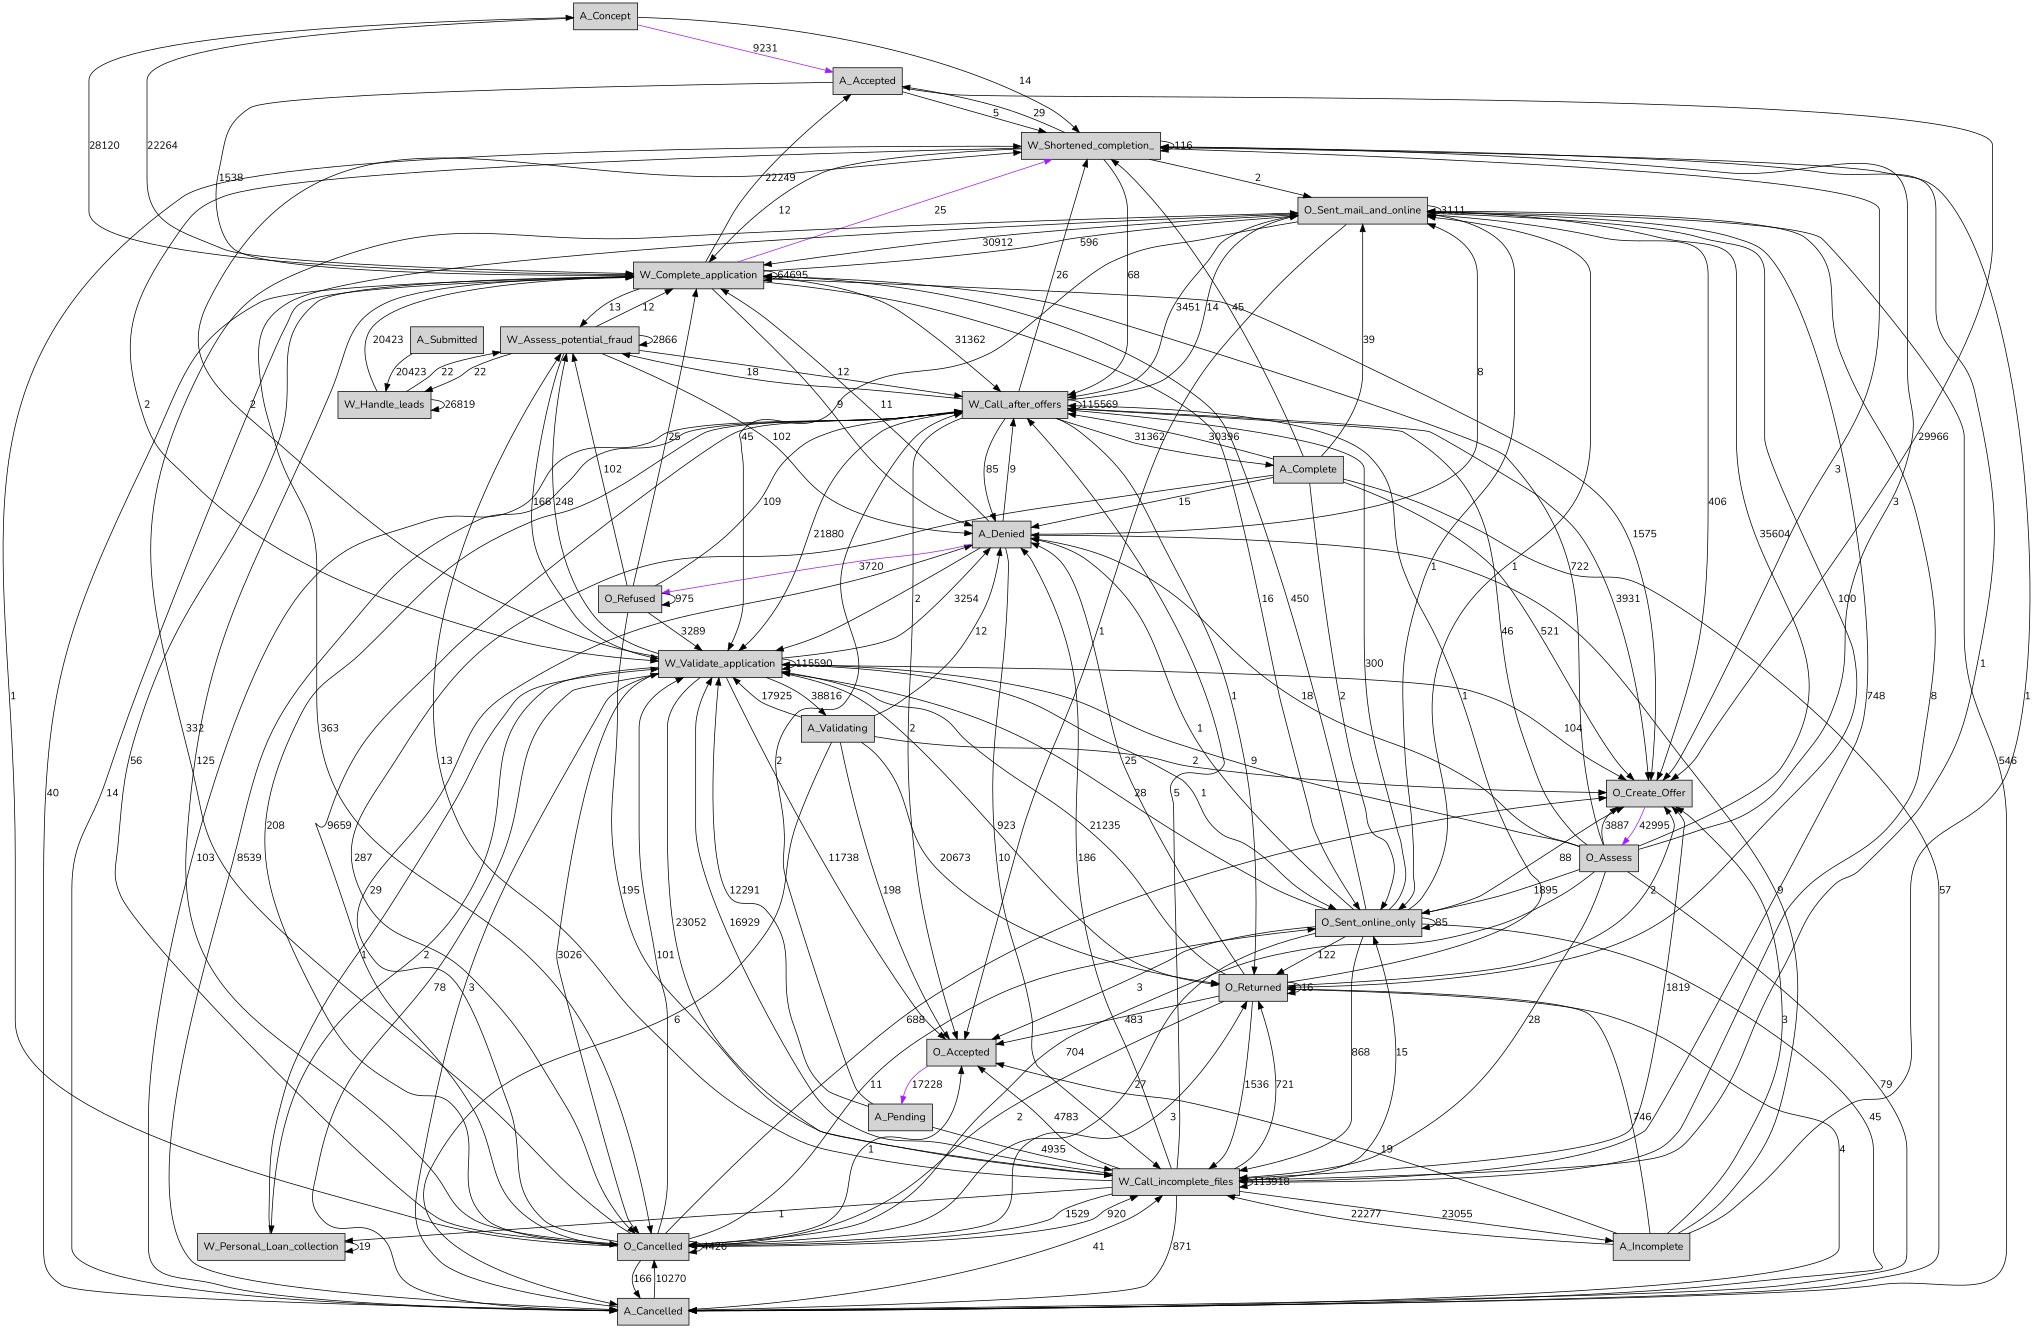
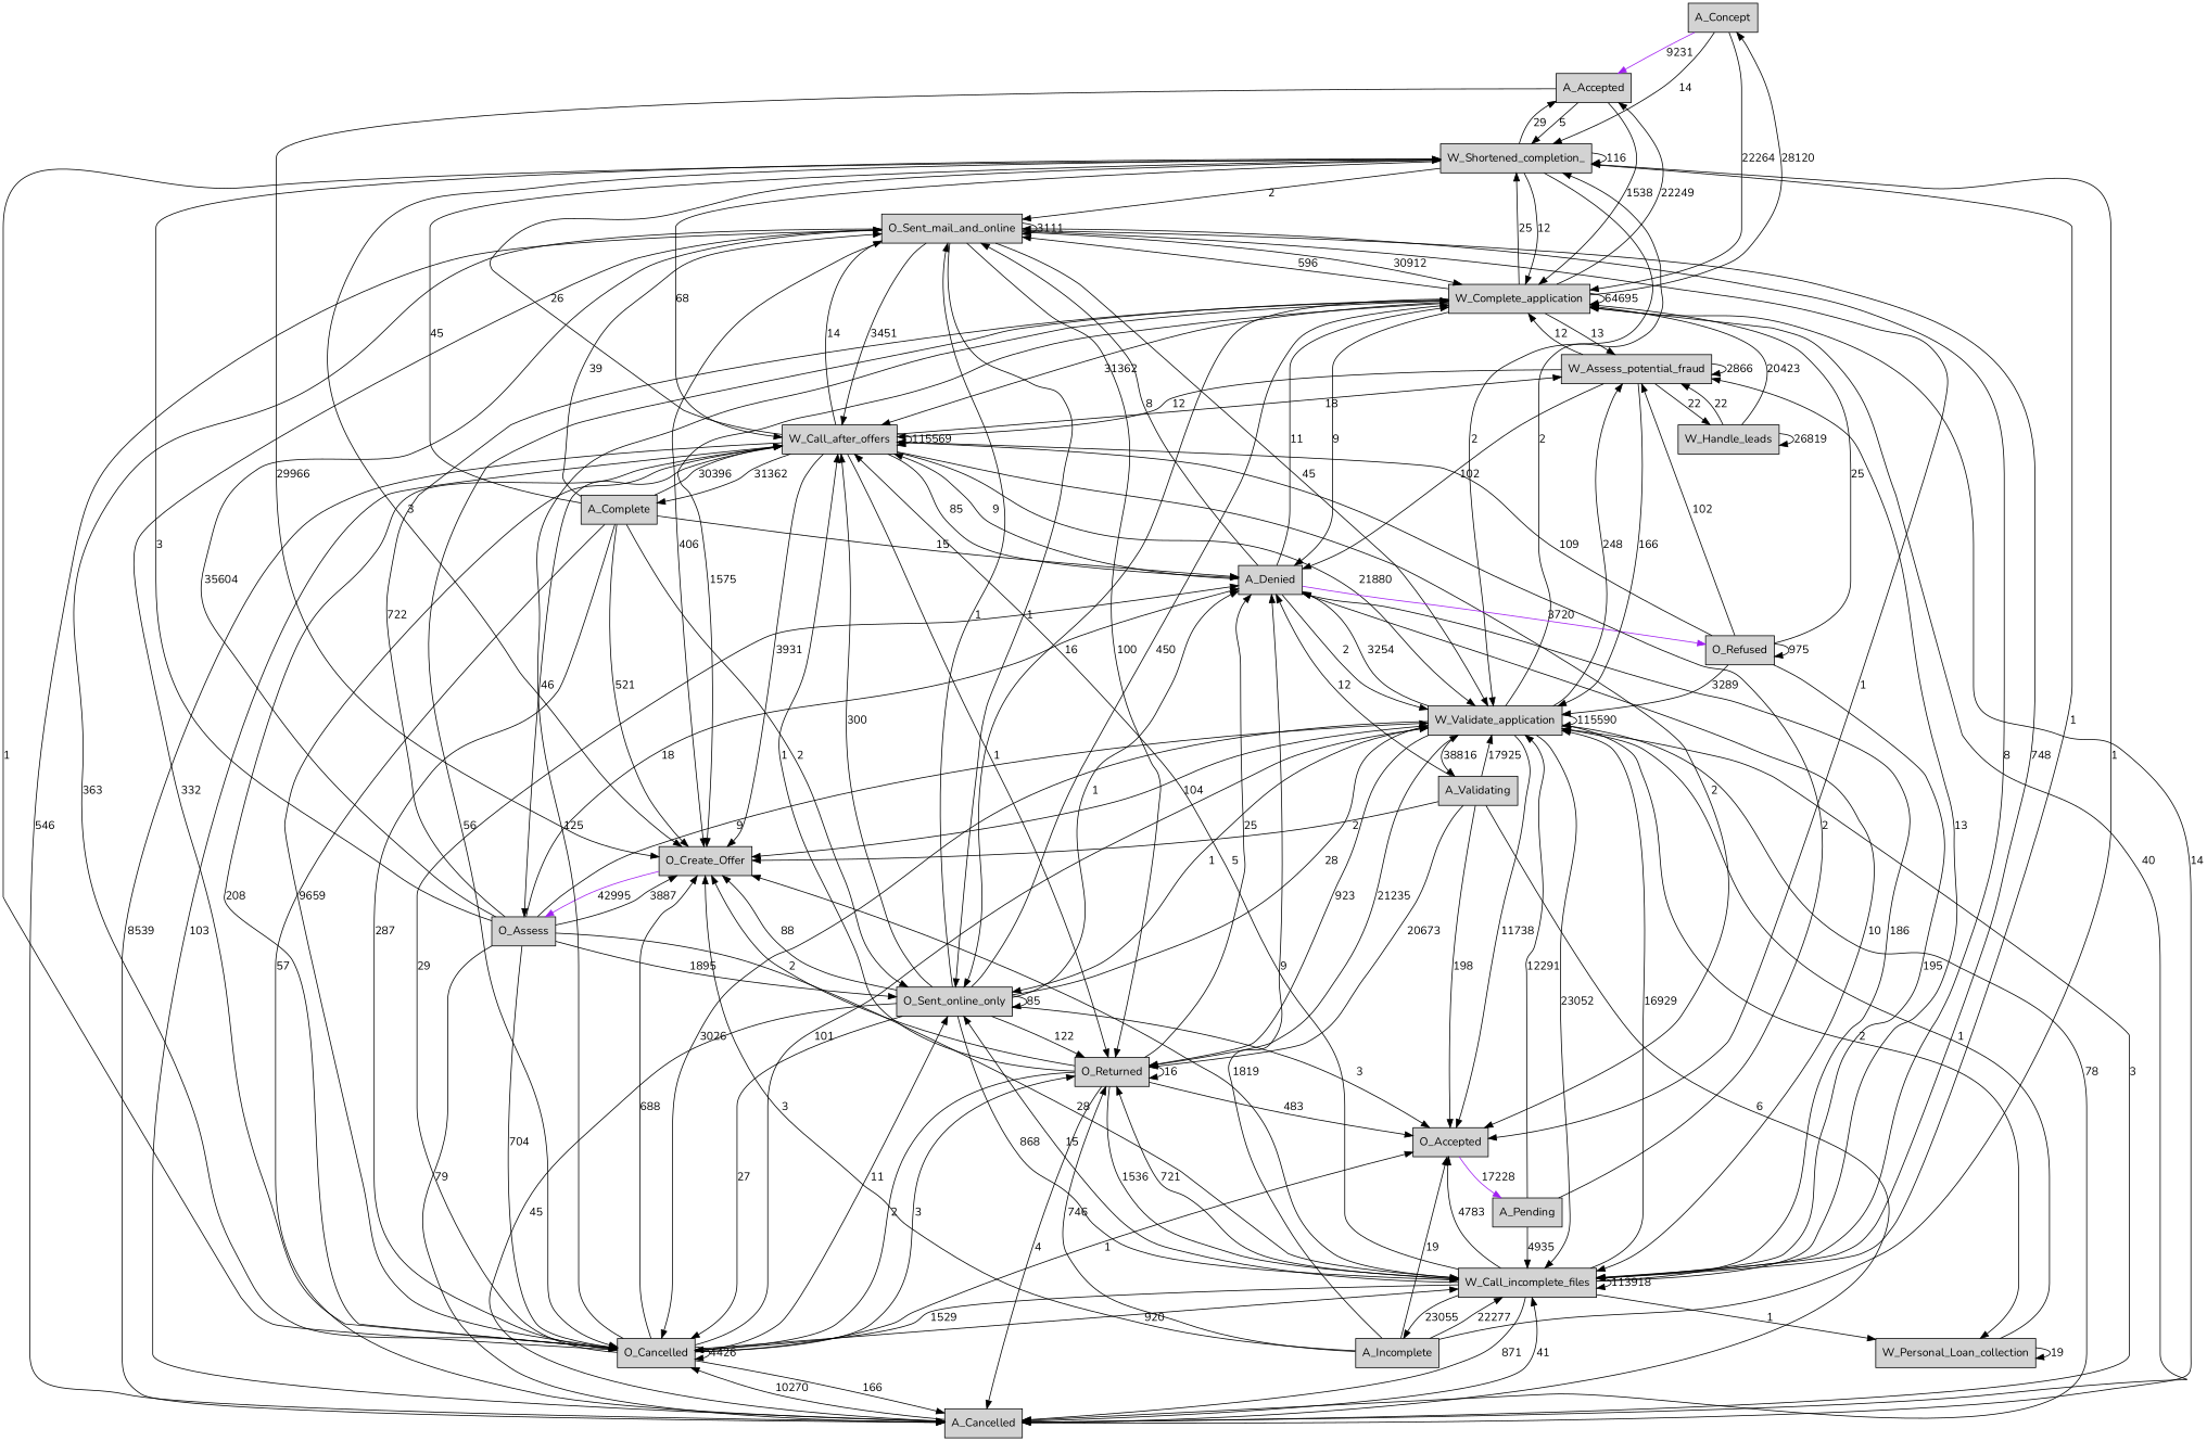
  digraph {
    fontname=Nunito
    node [fontname=Nunito shape=box style=filled]
    edge [color=black fontname=Nunito]
    A_Concept
    A_Accepted
    W_Shortened_completion_
    W_Complete_application
    O_Create_Offer
    W_Call_incomplete_files
    W_Call_after_offers
    W_Validate_application
    O_Sent_mail_and_online
    A_Cancelled
    O_Cancelled
    O_Sent_online_only
    A_Denied
    W_Assess_potential_fraud
    n15 [label=O_Assess]
-   A_Submitted
    W_Handle_leads
    O_Accepted
    A_Pending
    O_Returned
    A_Incomplete
    W_Personal_Loan_collection
    A_Complete
    A_Validating
    O_Refused
    A_Concept -> A_Accepted [color=purple label=9231]
    A_Concept -> W_Shortened_completion_ [label=14]
    A_Concept -> W_Complete_application [label=22264]
    A_Accepted -> W_Shortened_completion_ [label=5]
    A_Accepted -> W_Complete_application [label=1538]
    A_Accepted -> O_Create_Offer [label=29966]
    W_Shortened_completion_ -> A_Accepted [label=29]
    W_Shortened_completion_ -> W_Shortened_completion_ [label=116]
    W_Shortened_completion_ -> W_Complete_application [label=12]
    W_Shortened_completion_ -> O_Create_Offer [label=3]
    W_Shortened_completion_ -> W_Call_incomplete_files [label=1]
    W_Shortened_completion_ -> W_Call_after_offers [label=68]
    W_Shortened_completion_ -> W_Validate_application [label=2]
    W_Shortened_completion_ -> O_Sent_mail_and_online [label=2]
    W_Complete_application -> A_Concept [label=28120]
    W_Complete_application -> A_Accepted [label=22249]
-   W_Complete_application -> W_Shortened_completion_ [color=purple label=25]
+   W_Complete_application -> W_Shortened_completion_ [label=25]
    W_Complete_application -> W_Complete_application [label=64695]
    W_Complete_application -> O_Create_Offer [label=1575]
    W_Complete_application -> W_Call_after_offers [label=31362]
    W_Complete_application -> O_Sent_mail_and_online [label=596]
    W_Complete_application -> A_Cancelled [label=40]
    W_Complete_application -> O_Cancelled [label=56]
    W_Complete_application -> O_Sent_online_only [label=16]
    W_Complete_application -> A_Denied [label=9]
    W_Complete_application -> W_Assess_potential_fraud [label=13]
    O_Create_Offer -> n15 [color=purple label=42995]
    W_Call_incomplete_files -> O_Create_Offer [label=1819]
    W_Call_incomplete_files -> W_Call_incomplete_files [label=113918]
    W_Call_incomplete_files -> W_Call_after_offers [label=5]
    W_Call_incomplete_files -> W_Validate_application [label=16929]
    W_Call_incomplete_files -> O_Sent_mail_and_online [label=8]
    W_Call_incomplete_files -> A_Cancelled [label=871]
    W_Call_incomplete_files -> O_Cancelled [label=1529]
    W_Call_incomplete_files -> O_Sent_online_only [label=15]
    W_Call_incomplete_files -> A_Denied [label=186]
    W_Call_incomplete_files -> W_Assess_potential_fraud [label=13]
    W_Call_incomplete_files -> O_Accepted [label=4783]
    W_Call_incomplete_files -> O_Returned [label=721]
    W_Call_incomplete_files -> A_Incomplete [label=23055]
    W_Call_incomplete_files -> W_Personal_Loan_collection [label=1]
    W_Call_after_offers -> W_Shortened_completion_ [label=26]
    W_Call_after_offers -> O_Create_Offer [label=3931]
    W_Call_after_offers -> W_Call_after_offers [label=115569]
    W_Call_after_offers -> W_Validate_application [label=21880]
    W_Call_after_offers -> O_Sent_mail_and_online [label=14]
    W_Call_after_offers -> A_Cancelled [label=8539]
    W_Call_after_offers -> O_Cancelled [label=208]
    W_Call_after_offers -> A_Denied [label=85]
    W_Call_after_offers -> W_Assess_potential_fraud [label=18]
    W_Call_after_offers -> O_Accepted [label=2]
    W_Call_after_offers -> O_Returned [label=1]
    W_Call_after_offers -> A_Complete [label=31362]
    W_Validate_application -> W_Shortened_completion_ [label=2]
    W_Validate_application -> O_Create_Offer [label=104]
    W_Validate_application -> W_Call_incomplete_files [label=23052]
    W_Validate_application -> W_Validate_application [label=115590]
    W_Validate_application -> A_Cancelled [label=78]
    W_Validate_application -> O_Cancelled [label=3026]
    W_Validate_application -> O_Sent_online_only [label=1]
    W_Validate_application -> A_Denied [label=3254]
    W_Validate_application -> W_Assess_potential_fraud [label=248]
    W_Validate_application -> O_Accepted [label=11738]
    W_Validate_application -> O_Returned [label=923]
    W_Validate_application -> W_Personal_Loan_collection [label=2]
    W_Validate_application -> A_Validating [label=38816]
    O_Sent_mail_and_online -> W_Complete_application [label=30912]
    O_Sent_mail_and_online -> O_Create_Offer [label=406]
    O_Sent_mail_and_online -> W_Call_incomplete_files [label=748]
    O_Sent_mail_and_online -> W_Call_after_offers [label=3451]
    O_Sent_mail_and_online -> W_Validate_application [label=45]
    O_Sent_mail_and_online -> O_Sent_mail_and_online [label=3111]
    O_Sent_mail_and_online -> A_Cancelled [label=546]
    O_Sent_mail_and_online -> O_Cancelled [label=363]
    O_Sent_mail_and_online -> O_Sent_online_only [label=1]
    O_Sent_mail_and_online -> O_Accepted [label=1]
    O_Sent_mail_and_online -> O_Returned [label=100]
    A_Cancelled -> W_Complete_application [label=14]
    A_Cancelled -> W_Call_incomplete_files [label=41]
    A_Cancelled -> W_Call_after_offers [label=103]
    A_Cancelled -> W_Validate_application [label=3]
    A_Cancelled -> O_Cancelled [label=10270]
    O_Cancelled -> W_Shortened_completion_ [label=1]
    O_Cancelled -> W_Complete_application [label=125]
    O_Cancelled -> O_Create_Offer [label=688]
    O_Cancelled -> W_Call_incomplete_files [label=920]
    O_Cancelled -> W_Call_after_offers [label=9659]
    O_Cancelled -> W_Validate_application [label=101]
    O_Cancelled -> O_Sent_mail_and_online [label=332]
    O_Cancelled -> A_Cancelled [label=166]
    O_Cancelled -> O_Cancelled [label=4426]
    O_Cancelled -> O_Sent_online_only [label=11]
    O_Cancelled -> A_Denied [label=29]
    O_Cancelled -> O_Accepted [label=1]
    O_Cancelled -> O_Returned [label=3]
    O_Sent_online_only -> W_Complete_application [label=450]
    O_Sent_online_only -> O_Create_Offer [label=88]
    O_Sent_online_only -> W_Call_incomplete_files [label=868]
    O_Sent_online_only -> W_Call_after_offers [label=300]
    O_Sent_online_only -> W_Validate_application [label=28]
    O_Sent_online_only -> O_Sent_mail_and_online [label=1]
    O_Sent_online_only -> A_Cancelled [label=45]
    O_Sent_online_only -> O_Cancelled [label=27]
    O_Sent_online_only -> O_Sent_online_only [label=85]
    O_Sent_online_only -> A_Denied [label=1]
    O_Sent_online_only -> O_Accepted [label=3]
    O_Sent_online_only -> O_Returned [label=122]
    A_Denied -> W_Complete_application [label=11]
    A_Denied -> W_Call_incomplete_files [label=10]
    A_Denied -> W_Call_after_offers [label=9]
    A_Denied -> W_Validate_application [label=2]
    A_Denied -> O_Sent_mail_and_online [label=8]
    A_Denied -> O_Refused [color=purple label=3720]
    W_Assess_potential_fraud -> W_Complete_application [label=12]
    W_Assess_potential_fraud -> W_Call_after_offers [label=12]
    W_Assess_potential_fraud -> W_Validate_application [label=166]
    W_Assess_potential_fraud -> A_Denied [label=102]
    W_Assess_potential_fraud -> W_Assess_potential_fraud [label=2866]
    W_Assess_potential_fraud -> W_Handle_leads [label=22]
    n15 -> W_Shortened_completion_ [label=3]
    n15 -> W_Complete_application [label=722]
    n15 -> O_Create_Offer [label=3887]
    n15 -> W_Call_incomplete_files [label=28]
-   n15 -> W_Call_after_offers [label=46]
+   W_Call_after_offers -> n15 [label=46]
    n15 -> W_Validate_application [label=9]
    n15 -> O_Sent_mail_and_online [label=35604]
    n15 -> A_Cancelled [label=79]
    n15 -> O_Cancelled [label=704]
    n15 -> O_Sent_online_only [label=1895]
    n15 -> A_Denied [label=18]
-   A_Submitted -> W_Handle_leads [label=20423]
    W_Handle_leads -> W_Complete_application [label=20423]
    W_Handle_leads -> W_Assess_potential_fraud [label=22]
    W_Handle_leads -> W_Handle_leads [label=26819]
    O_Accepted -> A_Pending [color=purple label=17228]
    A_Pending -> W_Call_incomplete_files [label=4935]
    A_Pending -> W_Call_after_offers [label=2]
    A_Pending -> W_Validate_application [label=12291]
    O_Returned -> O_Create_Offer [label=2]
    O_Returned -> W_Call_incomplete_files [label=1536]
    O_Returned -> W_Call_after_offers [label=1]
    O_Returned -> W_Validate_application [label=21235]
    O_Returned -> A_Cancelled [label=4]
    O_Returned -> O_Cancelled [label=2]
    O_Returned -> A_Denied [label=25]
    O_Returned -> O_Accepted [label=483]
    O_Returned -> O_Returned [label=16]
    A_Incomplete -> W_Shortened_completion_ [label=1]
    A_Incomplete -> O_Create_Offer [label=3]
    A_Incomplete -> W_Call_incomplete_files [label=22277]
    A_Incomplete -> A_Denied [label=9]
    A_Incomplete -> O_Accepted [label=19]
    A_Incomplete -> O_Returned [label=746]
    W_Personal_Loan_collection -> W_Validate_application [label=1]
    W_Personal_Loan_collection -> W_Personal_Loan_collection [label=19]
    A_Complete -> W_Shortened_completion_ [label=45]
    A_Complete -> O_Create_Offer [label=521]
    A_Complete -> W_Call_after_offers [label=30396]
    A_Complete -> O_Sent_mail_and_online [label=39]
    A_Complete -> A_Cancelled [label=57]
    A_Complete -> O_Cancelled [label=287]
    A_Complete -> O_Sent_online_only [label=2]
    A_Complete -> A_Denied [label=15]
    A_Validating -> O_Create_Offer [label=2]
    A_Validating -> W_Validate_application [label=17925]
    A_Validating -> A_Cancelled [label=6]
    A_Validating -> A_Denied [label=12]
    A_Validating -> O_Accepted [label=198]
    A_Validating -> O_Returned [label=20673]
    O_Refused -> W_Complete_application [label=25]
    O_Refused -> W_Call_incomplete_files [label=195]
    O_Refused -> W_Call_after_offers [label=109]
    O_Refused -> W_Validate_application [label=3289]
    O_Refused -> W_Assess_potential_fraud [label=102]
    O_Refused -> O_Refused [label=975]
  }
